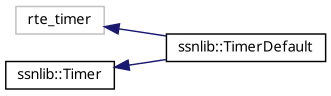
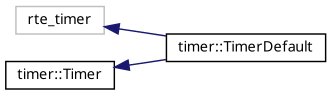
  digraph {
    fontname="Noto Sans"
    rankdir=LR
    node [color=black fillcolor=white fontname="Noto Sans" fontsize=10 shape=record style=filled]
    edge [color=midnightblue dir=back fontname="Noto Sans" fontsize=10 labelfontname=Helvetica labelfontsize=10 style=solid]
    n1 [color=grey75 height=0.2 label=rte_timer width=0.4]
-   n2 [height=0.2 label="ssnlib::TimerDefault" width=0.4]
-   n3 [height=0.2 label="ssnlib::Timer" width=0.4]
+   n2 [height=0.2 label="timer::TimerDefault" width=0.4]
+   n3 [height=0.2 label="timer::Timer" width=0.4]
    n1 -> n2
    n3 -> n2
  }
